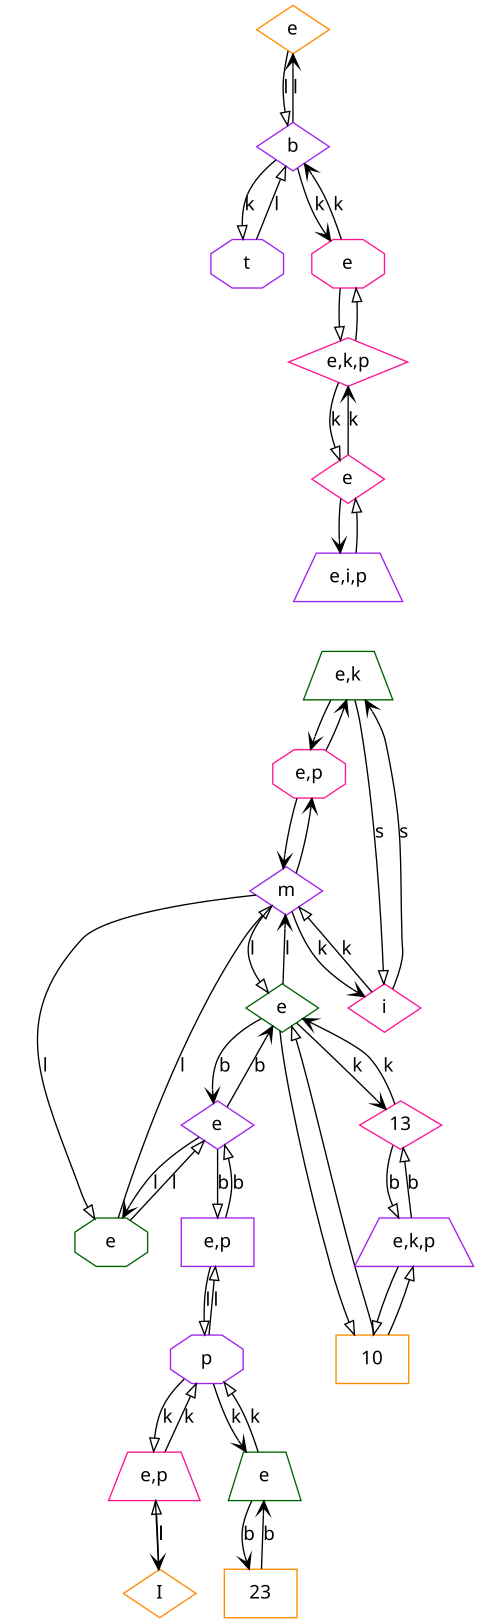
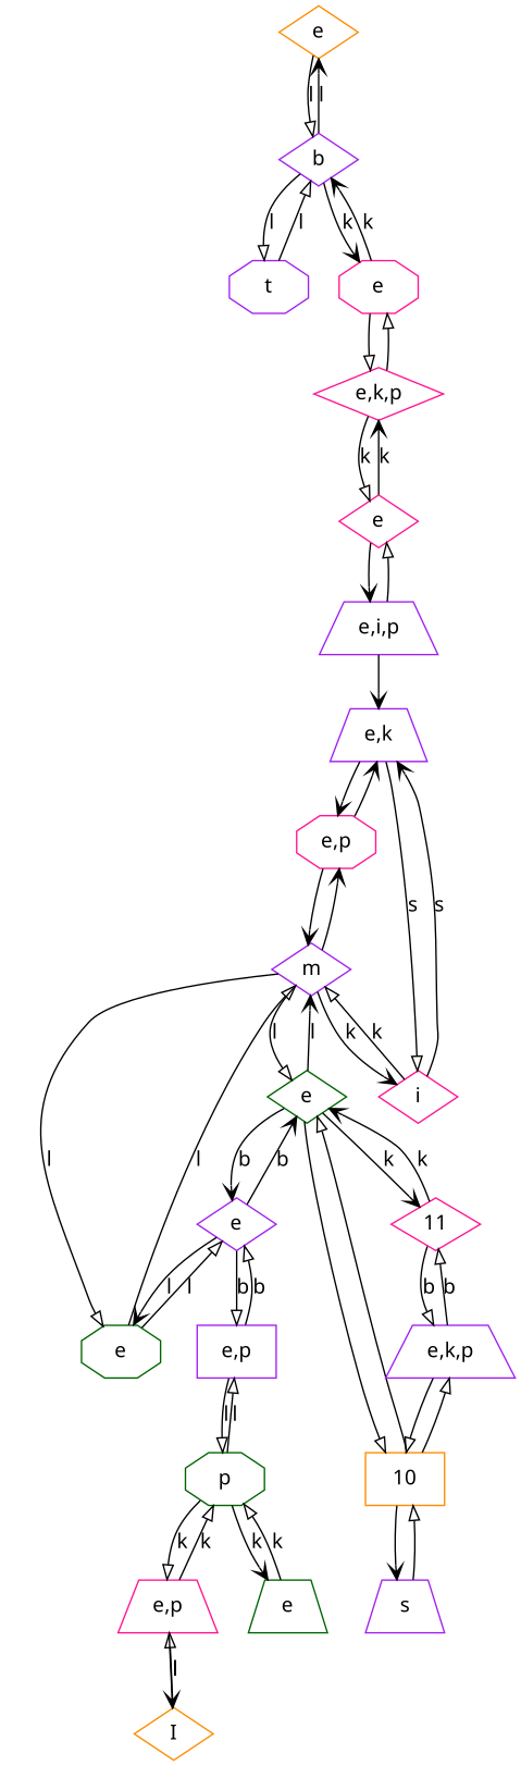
  digraph {
    fontname="Noto Sans"
    node [color=purple fontname="Noto Sans" shape=diamond]
    edge [arrowhead=onormal fontname="Noto Sans"]
    n1 [color=darkorange label=e]
    n2 [label=b]
    n3 [label=t shape=octagon]
    n4 [color=deeppink label=e shape=octagon]
    n5 [color=deeppink label="e,p" shape=octagon]
    n6 [label=m]
-   n7 [color=darkgreen label="e,k\n" shape=trapezium]
+   n7 [label="e,k\n" shape=trapezium]
    n8 [color=darkgreen label=e]
    n9 [color=darkgreen label=e shape=octagon]
    n10 [color=deeppink label=i]
    n11 [color=deeppink label="e,p" shape=trapezium]
-   n12 [label=p shape=octagon]
+   n12 [color=darkgreen label=p shape=octagon]
    n13 [color=darkorange label=I]
    n14 [label="e,p" shape=box]
    n15 [color=darkgreen label=e shape=trapezium]
    n16 [label=e]
-   23 [color=darkorange shape=box]
    n18 [color=deeppink label="e,k,p"]
    n19 [label="e,i,p" shape=trapezium]
    n20 [color=deeppink label=e]
+   n21 [label=s shape=trapezium]
    10 [color=darkorange shape=box]
    n23 [label="e,k,p" shape=trapezium]
-   11 [color=deeppink label=13]
+   11 [color=deeppink]
    n1 -> n2 [label=l]
    n2 -> n1 [arrowhead=vee label=l]
-   n2 -> n3 [label=k]
+   n2 -> n3 [label=l]
    n2 -> n4 [arrowhead=vee label=k]
    n3 -> n2 [label=l]
    n4 -> n2 [arrowhead=vee label=k]
    n4 -> n18
    n5 -> n6 [arrowhead=vee]
    n5 -> n7 [arrowhead=vee]
    n6 -> n5 [arrowhead=vee]
    n6 -> n8 [label=l]
    n6 -> n9 [label=l]
    n6 -> n10 [arrowhead=vee label=k]
    n7 -> n5 [arrowhead=vee]
    n7 -> n10 [label=s]
    n8 -> n6 [arrowhead=vee label=l]
    n8 -> n16 [arrowhead=vee label=b]
    n8 -> 10
    n8 -> 11 [arrowhead=vee label=k]
    n9 -> n6 [label=l]
    n9 -> n16 [label=l]
    n10 -> n6 [label=k]
    n10 -> n7 [arrowhead=vee label=s]
    n11 -> n12 [label=k]
    n11 -> n13 [arrowhead=vee label=l]
    n12 -> n11 [label=k]
    n12 -> n14 [label=l]
    n12 -> n15 [arrowhead=vee label=k]
    n13 -> n11 [label=l]
    n14 -> n12 [label=l]
    n14 -> n16 [label=b]
    n15 -> n12 [label=k]
-   n15 -> 23 [arrowhead=vee label=b]
    n16 -> n8 [arrowhead=vee label=b]
    n16 -> n9 [arrowhead=vee label=l]
    n16 -> n14 [label=b]
-   23 -> n15 [arrowhead=vee label=b]
    n18 -> n4
    n18 -> n20 [label=k]
+   n19 -> n7 [arrowhead=vee]
    n19 -> n20
    n20 -> n18 [arrowhead=vee label=k]
    n20 -> n19 [arrowhead=vee]
+   n21 -> 10
    10 -> n8
+   10 -> n21 [arrowhead=vee]
    10 -> n23
    n23 -> 10
    n23 -> 11 [label=b]
    11 -> n8 [arrowhead=vee label=k]
    11 -> n23 [label=b]
  }
